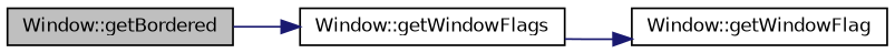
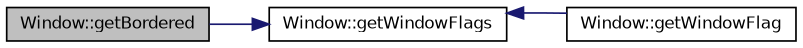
  digraph {
    rankdir=LR
    node [color=black fillcolor=white fontname=Helvetica fontsize=10 shape=record style=filled]
    edge [color=midnightblue fontname=Helvetica fontsize=10 labelfontname=Helvetica labelfontsize=10 style=solid]
    n1 [fillcolor=grey75 fontcolor=black height=0.2 label="Window::getBordered" width=0.4]
    n2 [height=0.2 label="Window::getWindowFlags" width=0.4]
    n3 [height=0.2 label="Window::getWindowFlag" width=0.4]
    n1 -> n2
-   n2 -> n3
+   n3 -> n2
  }
